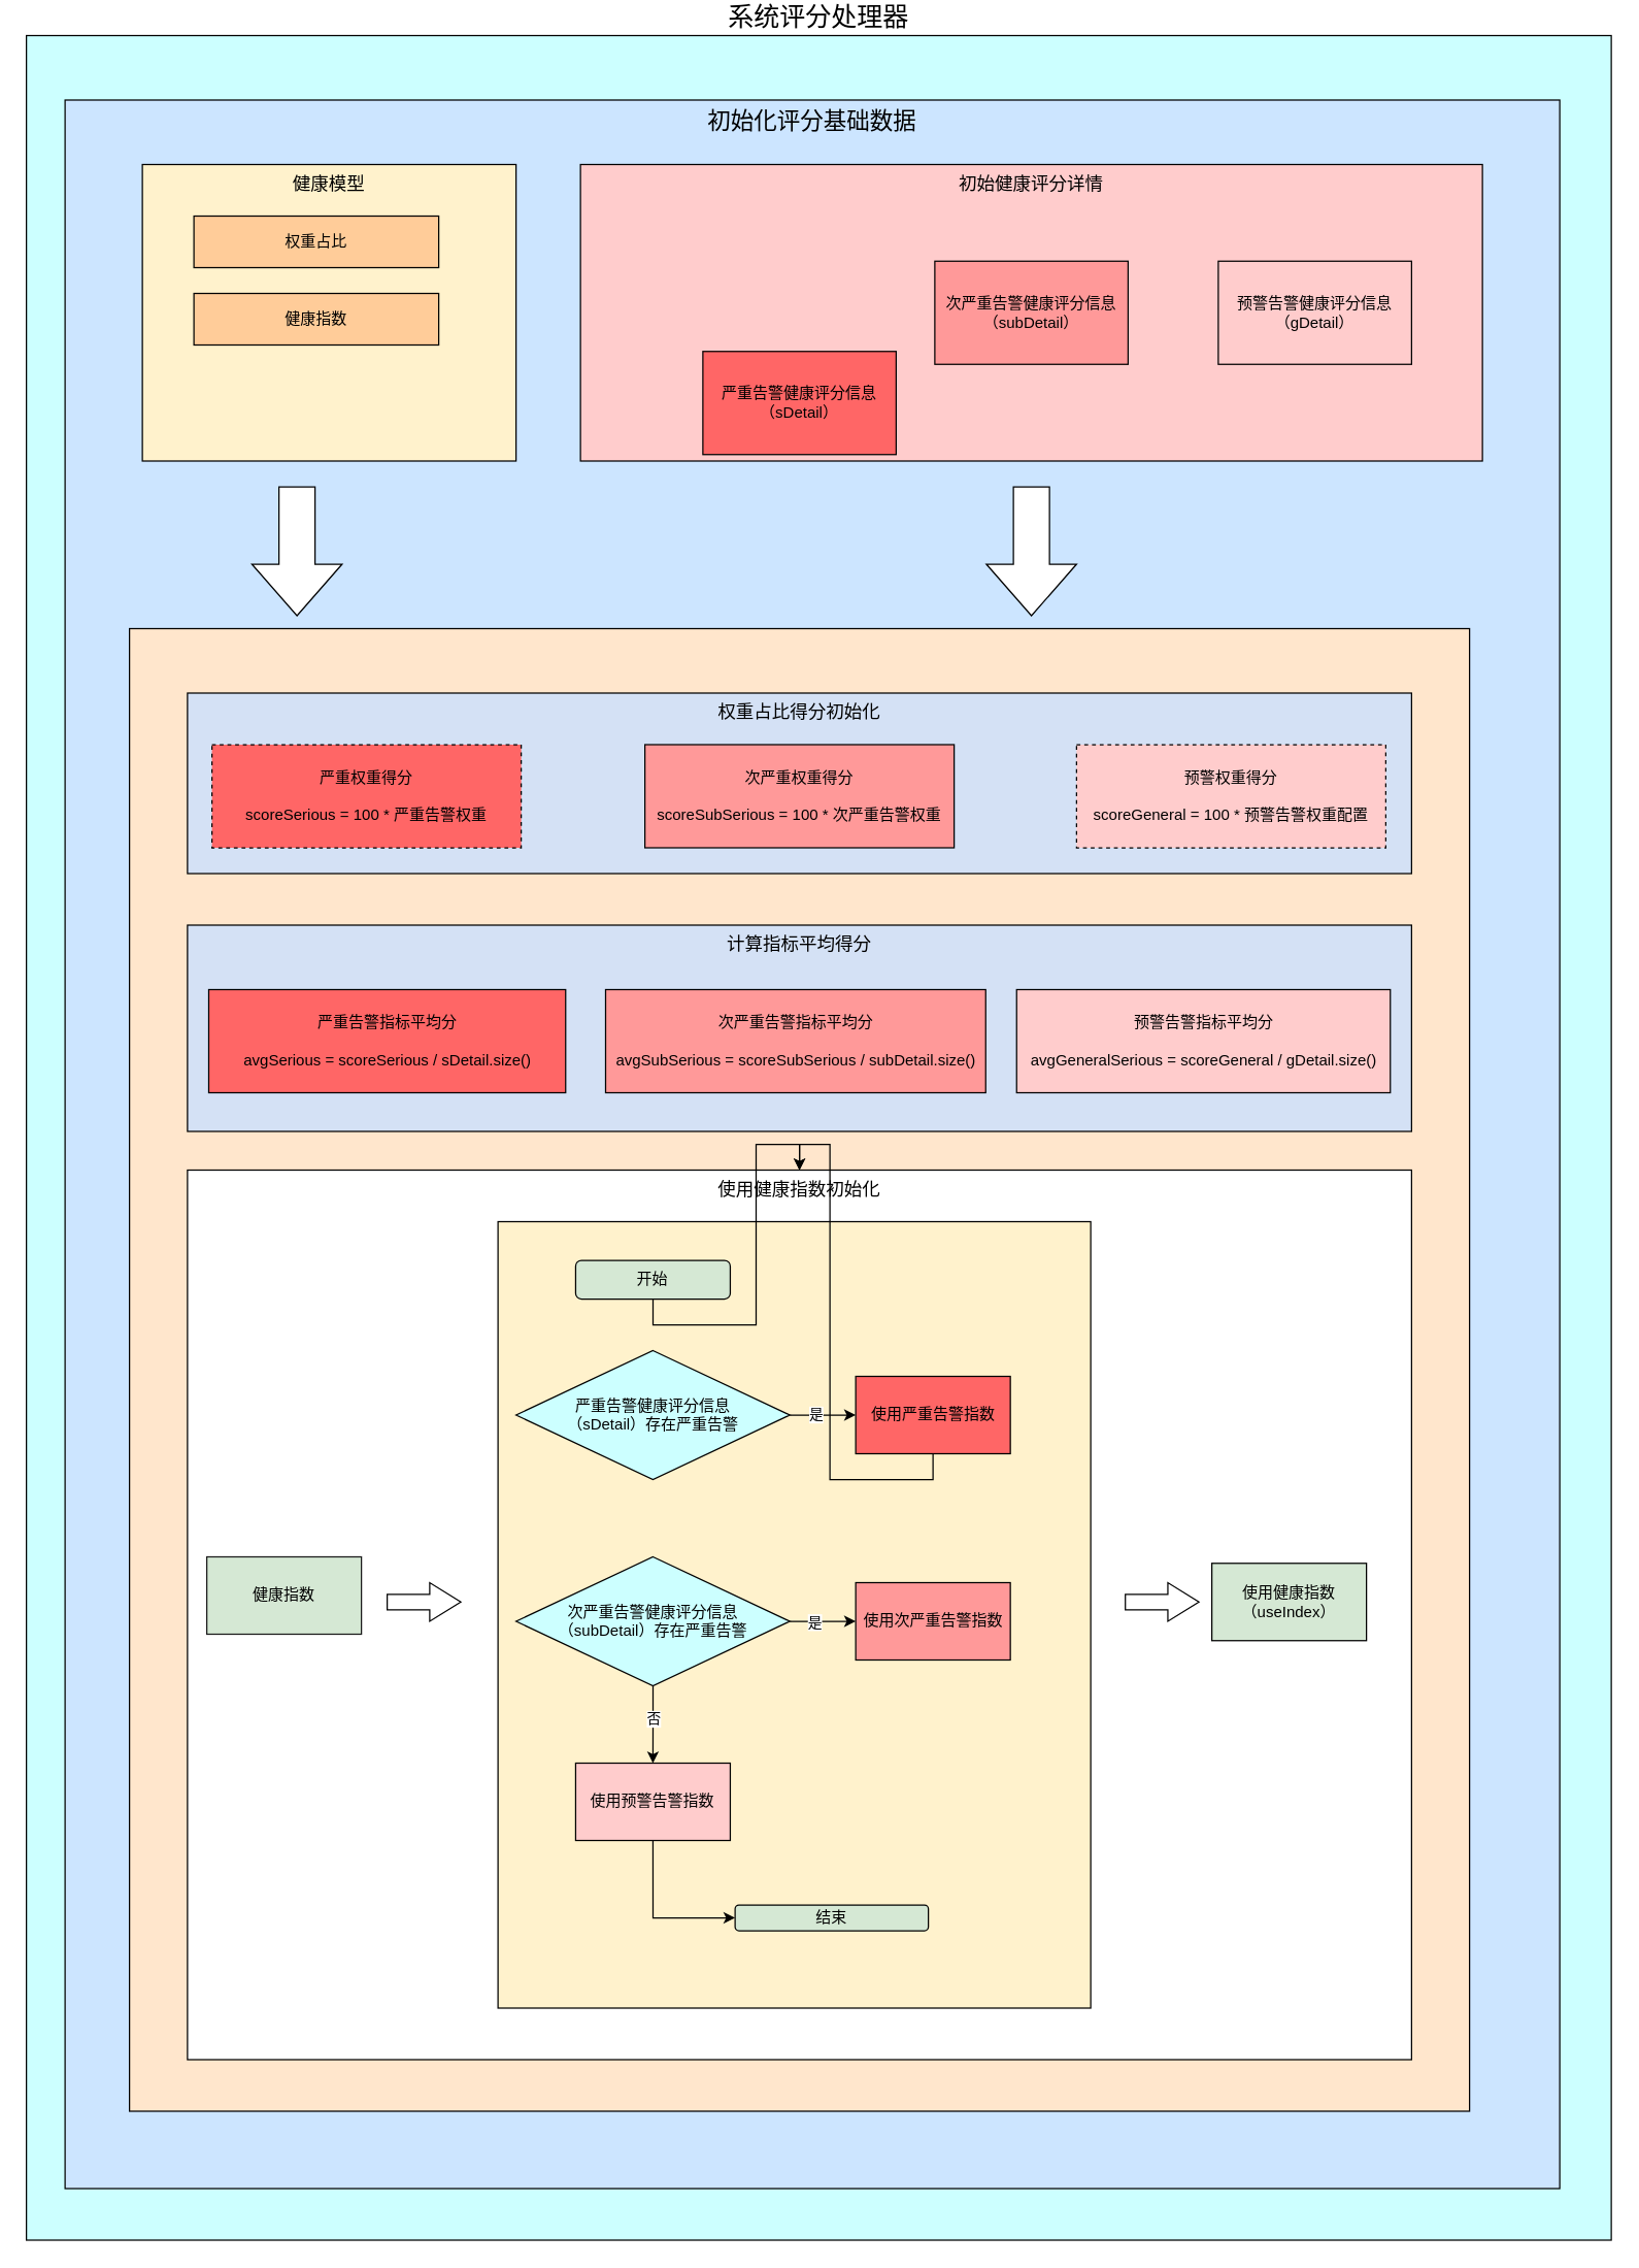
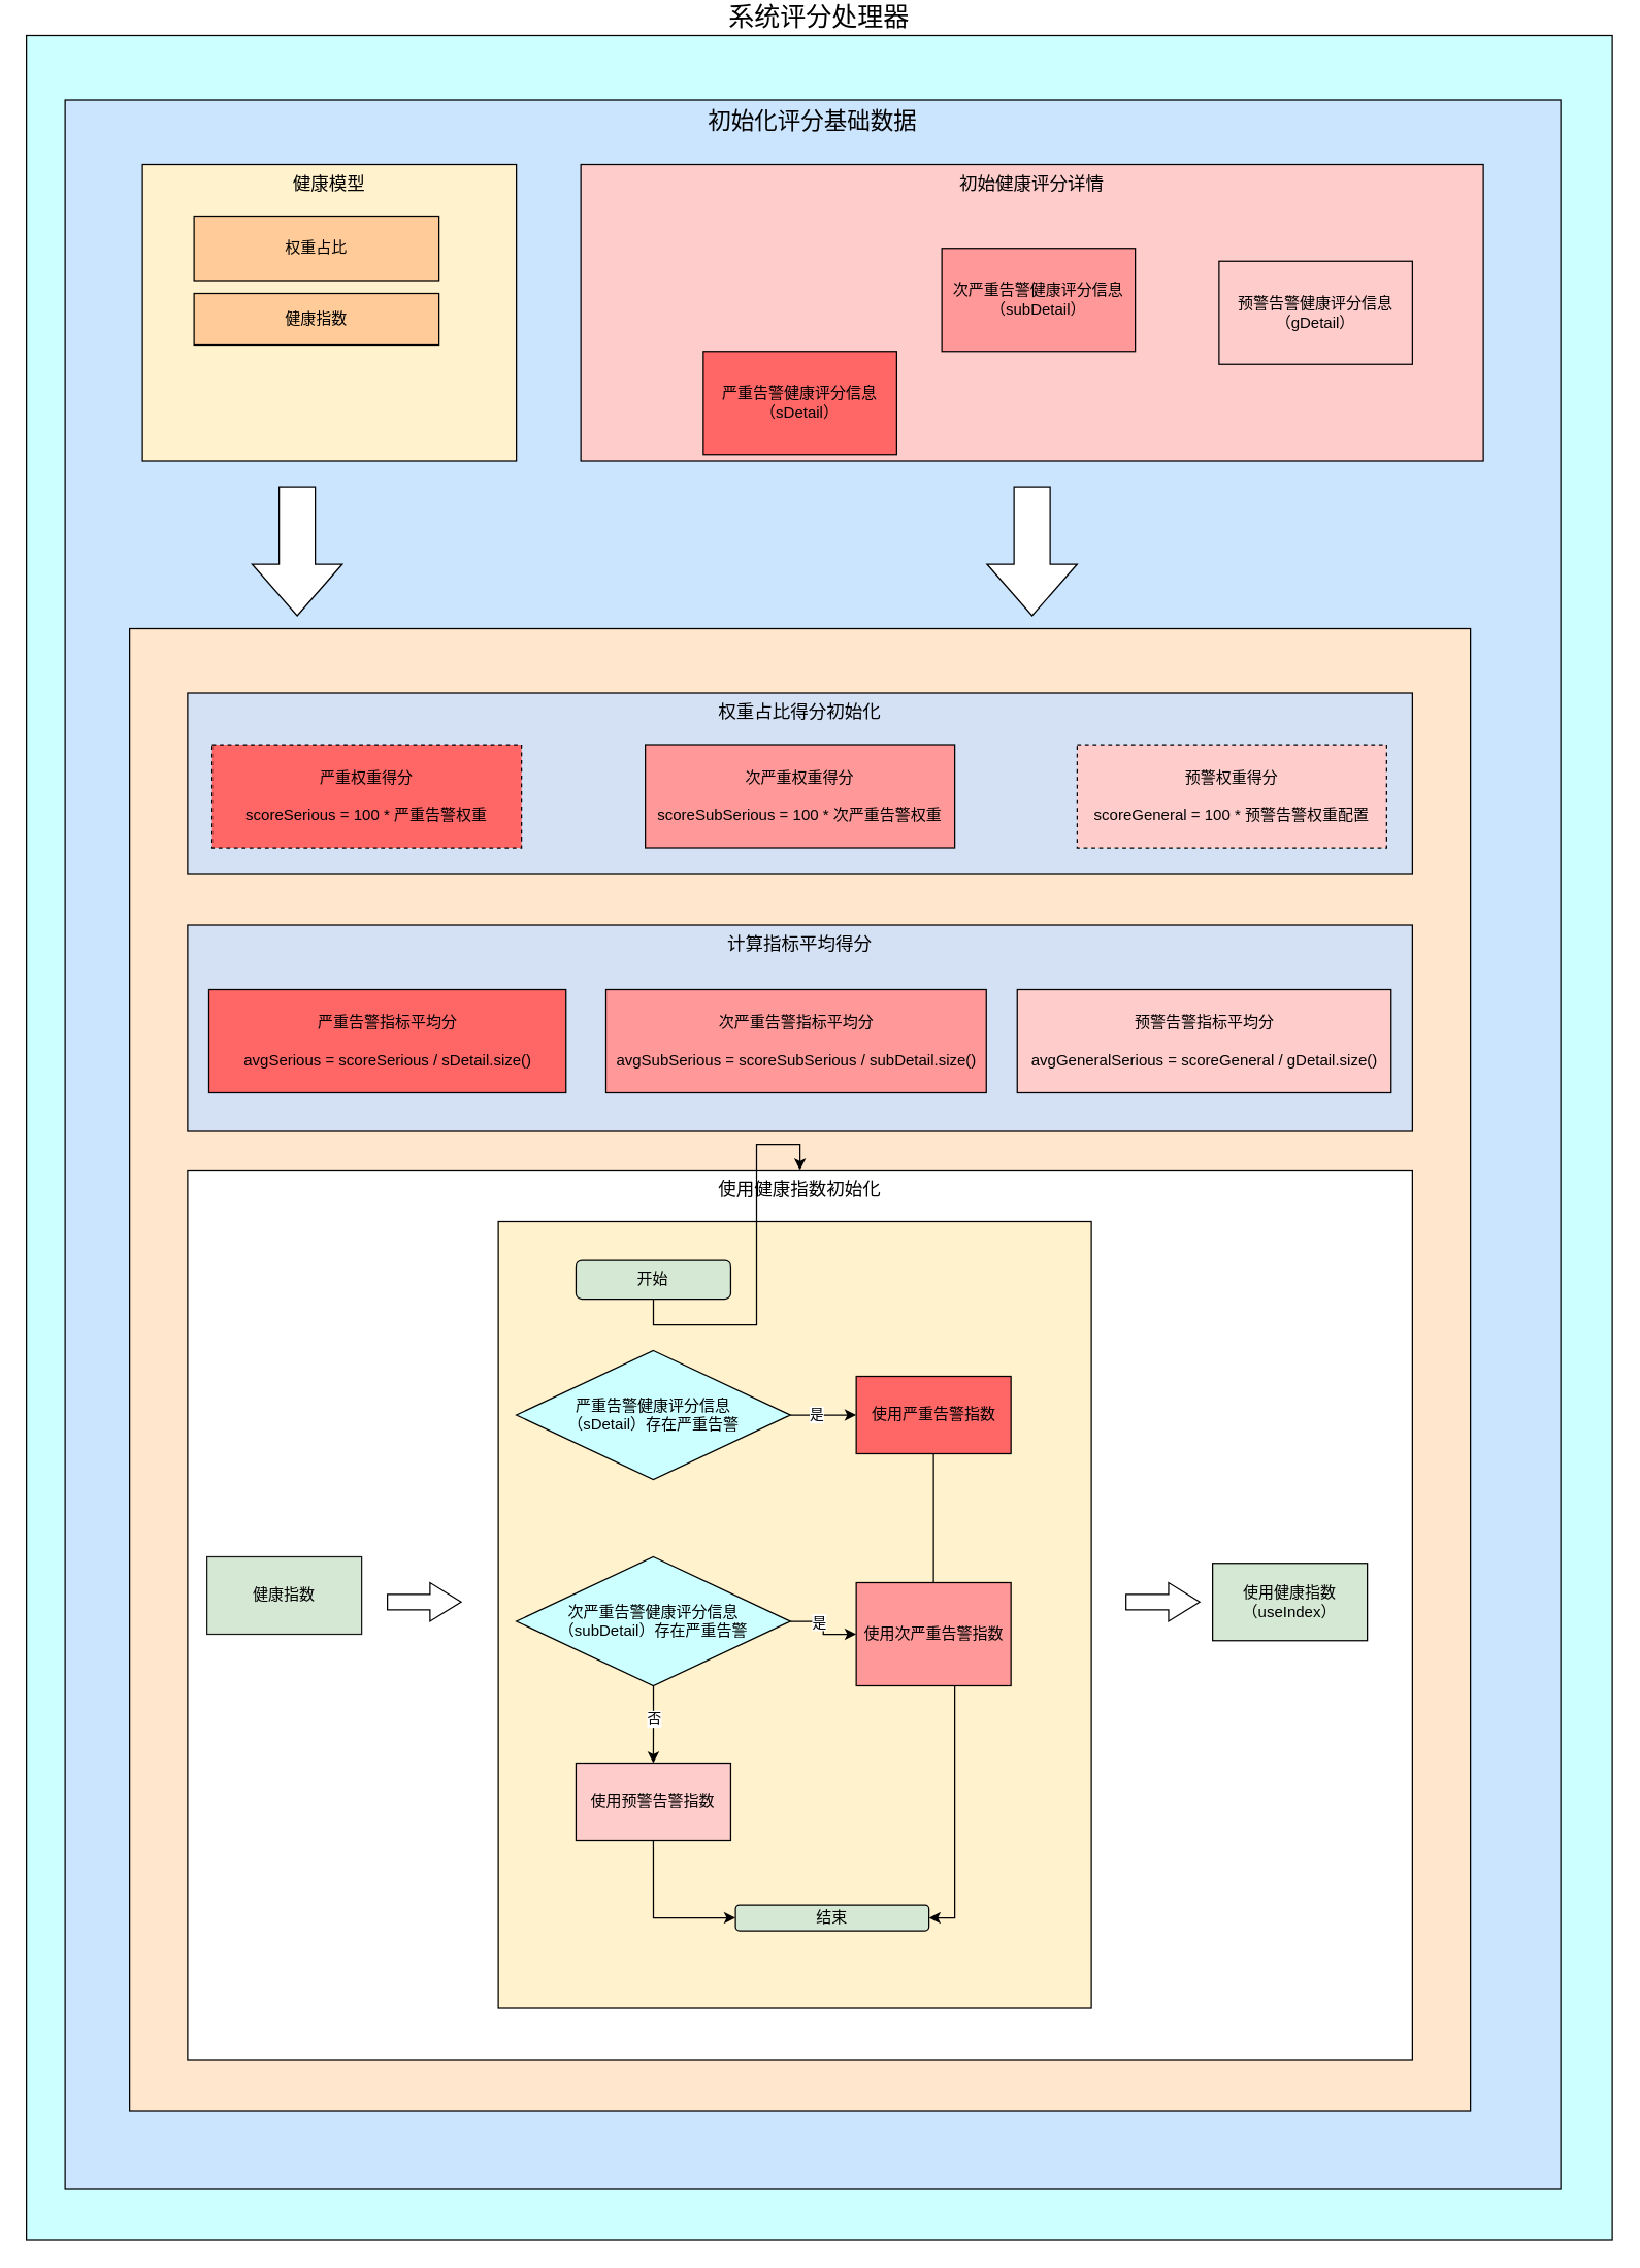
  <mxCell id="0" />
  <mxCell id="1" parent="0" />
  <mxCell id="2" value="系统评分处理器" style="rounded=0;whiteSpace=wrap;html=1;verticalAlign=bottom;labelPosition=center;verticalLabelPosition=top;align=center;fillColor=#CCFFFF;fontSize=20;" parent="1" vertex="1"><mxGeometry x="20" y="20" width="1230" height="1710" as="geometry" /></mxCell>
  <mxCell id="3" value="初始化评分基础数据" style="rounded=0;whiteSpace=wrap;html=1;verticalAlign=top;fillColor=#CCE5FF;fontSize=18;" parent="1" vertex="1"><mxGeometry x="50" y="70" width="1160" height="1620" as="geometry" /></mxCell>
  <mxCell id="4" value="健康模型" style="rounded=0;whiteSpace=wrap;html=1;verticalAlign=top;fillColor=#FFF2CC;fontSize=14;" parent="1" vertex="1"><mxGeometry x="110" y="120" width="290" height="230" as="geometry" /></mxCell>
- <mxCell id="5" value="权重占比" style="rounded=0;whiteSpace=wrap;html=1;fillColor=#FFCC99;" parent="1" vertex="1"><mxGeometry x="150" y="160" width="190" height="40" as="geometry" /></mxCell>
+ <mxCell id="5" value="权重占比" style="rounded=0;whiteSpace=wrap;html=1;fillColor=#FFCC99;" parent="1" vertex="1"><mxGeometry x="150" y="160" width="190" height="50" as="geometry" /></mxCell>
  <mxCell id="6" value="健康指数" style="rounded=0;whiteSpace=wrap;html=1;fillColor=#FFCC99;" parent="1" vertex="1"><mxGeometry x="150" y="220" width="190" height="40" as="geometry" /></mxCell>
  <mxCell id="7" value="" style="rounded=0;whiteSpace=wrap;html=1;verticalAlign=top;fillColor=#FFE6CC;" parent="1" vertex="1"><mxGeometry x="100" y="480" width="1040" height="1150" as="geometry" /></mxCell>
  <mxCell id="8" value="初始健康评分详情" style="rounded=0;whiteSpace=wrap;html=1;verticalAlign=top;fillColor=#FFCCCC;fontSize=14;" parent="1" vertex="1"><mxGeometry x="450" y="120" width="700" height="230" as="geometry" /></mxCell>
  <mxCell id="9" value="严重告警健康评分信息&lt;br&gt;（sDetail）" style="rounded=0;whiteSpace=wrap;html=1;fillColor=#FF6666;" parent="1" vertex="1"><mxGeometry x="545" y="265" width="150" height="80" as="geometry" /></mxCell>
- <mxCell id="10" value="次严重告警健康评分信息&lt;br&gt;（subDetail）" style="rounded=0;whiteSpace=wrap;html=1;fillColor=#FF9999;" parent="1" vertex="1"><mxGeometry x="725" y="195" width="150" height="80" as="geometry" /></mxCell>
+ <mxCell id="10" value="次严重告警健康评分信息&lt;br&gt;（subDetail）" style="rounded=0;whiteSpace=wrap;html=1;fillColor=#FF9999;" parent="1" vertex="1"><mxGeometry x="730" y="185" width="150" height="80" as="geometry" /></mxCell>
  <mxCell id="11" value="预警告警健康评分信息&lt;br&gt;（gDetail）" style="rounded=0;whiteSpace=wrap;html=1;fillColor=#FFCCCC;" parent="1" vertex="1"><mxGeometry x="945" y="195" width="150" height="80" as="geometry" /></mxCell>
  <mxCell id="12" value="权重占比得分初始化" style="rounded=0;whiteSpace=wrap;html=1;verticalAlign=top;fillColor=#D4E1F5;fontSize=14;" vertex="1" parent="1"><mxGeometry x="145" y="530" width="950" height="140" as="geometry" /></mxCell>
  <mxCell id="13" value="严重权重得分&lt;br&gt;&lt;br&gt;scoreSerious = 100 * 严重告警权重" style="rounded=0;whiteSpace=wrap;html=1;fillColor=#FF6666;dashed=1;" vertex="1" parent="1"><mxGeometry x="164" y="570" width="240" height="80" as="geometry" /></mxCell>
  <mxCell id="14" value="次严重权重得分&lt;br&gt;&lt;br&gt;scoreSubSerious = 100 * 次严重告警权重" style="rounded=0;whiteSpace=wrap;html=1;fillColor=#FF9999;" vertex="1" parent="1"><mxGeometry x="500" y="570" width="240" height="80" as="geometry" /></mxCell>
  <mxCell id="15" value="预警权重得分&lt;br&gt;&lt;br&gt;scoreGeneral = 100 * 预警告警权重配置" style="rounded=0;whiteSpace=wrap;html=1;fillColor=#FFCCCC;dashed=1;" vertex="1" parent="1"><mxGeometry x="835" y="570" width="240" height="80" as="geometry" /></mxCell>
  <mxCell id="16" value="计算指标平均得分" style="rounded=0;whiteSpace=wrap;html=1;verticalAlign=top;fillColor=#D4E1F5;fontSize=14;" vertex="1" parent="1"><mxGeometry x="145" y="710" width="950" height="160" as="geometry" /></mxCell>
  <mxCell id="17" value="严重告警指标平均分&lt;br&gt;&lt;br&gt;avgSerious = scoreSerious / sDetail.size()" style="rounded=0;whiteSpace=wrap;html=1;flipH=1;flipV=1;fillColor=#FF6666;" vertex="1" parent="1"><mxGeometry x="161.5" y="760" width="277" height="80" as="geometry" /></mxCell>
  <mxCell id="18" value="次严重告警指标平均分&lt;br&gt;&lt;br&gt;avgSubSerious = scoreSubSerious / subDetail.size()" style="rounded=0;whiteSpace=wrap;html=1;flipH=1;flipV=1;fillColor=#FF9999;" vertex="1" parent="1"><mxGeometry x="469.5" y="760" width="295" height="80" as="geometry" /></mxCell>
  <mxCell id="19" value="预警告警指标平均分&lt;br&gt;&lt;br&gt;avgGeneralSerious = scoreGeneral / gDetail.size()" style="rounded=0;whiteSpace=wrap;html=1;flipH=1;flipV=1;fillColor=#FFCCCC;" vertex="1" parent="1"><mxGeometry x="788.5" y="760" width="290" height="80" as="geometry" /></mxCell>
  <mxCell id="20" value="使用健康指数初始化" style="rounded=0;whiteSpace=wrap;html=1;verticalAlign=top;fillColor=#ffffff;fontSize=14;" vertex="1" parent="1"><mxGeometry x="145" y="900" width="950" height="690" as="geometry" /></mxCell>
  <mxCell id="21" value="" style="rounded=0;whiteSpace=wrap;html=1;strokeWidth=1;fillColor=#FFF2CC;" vertex="1" parent="1"><mxGeometry x="386" y="940" width="460" height="610" as="geometry" /></mxCell>
  <mxCell id="22" style="edgeStyle=orthogonalEdgeStyle;rounded=0;orthogonalLoop=1;jettySize=auto;html=1;" edge="1" parent="1" source="23" target="20"><mxGeometry relative="1" as="geometry" /></mxCell>
  <mxCell id="23" value="开始" style="rounded=1;whiteSpace=wrap;html=1;fillColor=#D5E8D4;" vertex="1" parent="1"><mxGeometry x="446.25" y="970" width="120" height="30" as="geometry" /></mxCell>
  <mxCell id="24" style="edgeStyle=orthogonalEdgeStyle;rounded=0;orthogonalLoop=1;jettySize=auto;html=1;entryX=0;entryY=0.5;entryDx=0;entryDy=0;" edge="1" parent="1" source="26" target="28"><mxGeometry relative="1" as="geometry" /></mxCell>
  <mxCell id="25" value="是&lt;br&gt;" style="edgeLabel;html=1;align=center;verticalAlign=middle;resizable=0;points=[];" vertex="1" connectable="0" parent="24"><mxGeometry x="-0.207" y="1" relative="1" as="geometry"><mxPoint as="offset" /></mxGeometry></mxCell>
  <mxCell id="26" value="严重告警健康评分信息&lt;br&gt;（sDetail）存在严重告警" style="strokeWidth=1;html=1;shape=mxgraph.flowchart.decision;whiteSpace=wrap;fillColor=#CCFFFF;" vertex="1" parent="1"><mxGeometry x="400" y="1040" width="212.5" height="100" as="geometry" /></mxCell>
- <mxCell id="27" style="edgeStyle=orthogonalEdgeStyle;rounded=0;orthogonalLoop=1;jettySize=auto;html=1;fontSize=14;" edge="1" parent="1" source="28" target="20"><mxGeometry relative="1" as="geometry" /></mxCell>
+ <mxCell id="27" style="edgeStyle=orthogonalEdgeStyle;rounded=0;orthogonalLoop=1;jettySize=auto;html=1;entryX=1;entryY=0.5;entryDx=0;entryDy=0;fontSize=14;" edge="1" parent="1" source="28" target="38"><mxGeometry relative="1" as="geometry" /></mxCell>
  <mxCell id="28" value="使用严重告警指数" style="rounded=0;whiteSpace=wrap;html=1;fillColor=#FF6666;" vertex="1" parent="1"><mxGeometry x="663.62" y="1060" width="120" height="60" as="geometry" /></mxCell>
  <mxCell id="29" style="edgeStyle=orthogonalEdgeStyle;rounded=0;orthogonalLoop=1;jettySize=auto;html=1;" edge="1" parent="1" source="33" target="34"><mxGeometry relative="1" as="geometry" /></mxCell>
  <mxCell id="30" value="是" style="edgeLabel;html=1;align=center;verticalAlign=middle;resizable=0;points=[];" vertex="1" connectable="0" parent="29"><mxGeometry x="-0.265" relative="1" as="geometry"><mxPoint as="offset" /></mxGeometry></mxCell>
  <mxCell id="31" style="edgeStyle=orthogonalEdgeStyle;rounded=0;orthogonalLoop=1;jettySize=auto;html=1;" edge="1" parent="1" source="33"><mxGeometry relative="1" as="geometry"><mxPoint x="506.25" y="1360" as="targetPoint" /></mxGeometry></mxCell>
  <mxCell id="32" value="否" style="edgeLabel;html=1;align=center;verticalAlign=middle;resizable=0;points=[];" vertex="1" connectable="0" parent="31"><mxGeometry x="-0.159" relative="1" as="geometry"><mxPoint as="offset" /></mxGeometry></mxCell>
  <mxCell id="33" value="次严重告警健康评分信息&lt;br&gt;（subDetail）存在严重告警" style="strokeWidth=1;html=1;shape=mxgraph.flowchart.decision;whiteSpace=wrap;fillColor=#CCFFFF;" vertex="1" parent="1"><mxGeometry x="400" y="1200" width="212.5" height="100" as="geometry" /></mxCell>
- <mxCell id="34" value="使用次严重告警指数" style="rounded=0;whiteSpace=wrap;html=1;fillColor=#FF9999;" vertex="1" parent="1"><mxGeometry x="663.62" y="1220" width="120" height="60" as="geometry" /></mxCell>
+ <mxCell id="34" value="使用次严重告警指数" style="rounded=0;whiteSpace=wrap;html=1;fillColor=#FF9999;" vertex="1" parent="1"><mxGeometry x="663.62" y="1220" width="120" height="80" as="geometry" /></mxCell>
  <mxCell id="35" style="edgeStyle=orthogonalEdgeStyle;rounded=0;orthogonalLoop=1;jettySize=auto;html=1;entryX=0;entryY=0.5;entryDx=0;entryDy=0;fontSize=14;exitX=0.5;exitY=1;exitDx=0;exitDy=0;" edge="1" parent="1" source="36" target="38"><mxGeometry relative="1" as="geometry" /></mxCell>
  <mxCell id="36" value="使用预警告警指数" style="rounded=0;whiteSpace=wrap;html=1;fillColor=#FFCCCC;" vertex="1" parent="1"><mxGeometry x="446.25" y="1360" width="120" height="60" as="geometry" /></mxCell>
  <mxCell id="37" value="健康指数" style="rounded=0;whiteSpace=wrap;html=1;strokeWidth=1;fillColor=#d5e8d4;strokeColor=#1A1A1A;" vertex="1" parent="1"><mxGeometry x="160" y="1200" width="120" height="60" as="geometry" /></mxCell>
  <mxCell id="38" value="结束" style="rounded=1;whiteSpace=wrap;html=1;fillColor=#D5E8D4;" vertex="1" parent="1"><mxGeometry x="570" y="1470" width="150" height="20" as="geometry" /></mxCell>
  <mxCell id="39" value="" style="html=1;shadow=0;dashed=0;align=center;verticalAlign=middle;shape=mxgraph.arrows2.arrow;dy=0.6;dx=24.14;notch=0;strokeWidth=1;" vertex="1" parent="1"><mxGeometry x="872.86" y="1220" width="57.14" height="30" as="geometry" /></mxCell>
  <mxCell id="40" value="使用健康指数&lt;br&gt;（useIndex）" style="rounded=0;whiteSpace=wrap;html=1;strokeWidth=1;fillColor=#d5e8d4;strokeColor=#000000;" vertex="1" parent="1"><mxGeometry x="940" y="1205" width="120" height="60" as="geometry" /></mxCell>
  <mxCell id="41" value="" style="html=1;shadow=0;dashed=0;align=center;verticalAlign=middle;shape=mxgraph.arrows2.arrow;dy=0.6;dx=24.14;notch=0;strokeWidth=1;" vertex="1" parent="1"><mxGeometry x="300" y="1220" width="57.14" height="30" as="geometry" /></mxCell>
  <mxCell id="42" value="" style="html=1;shadow=0;dashed=0;align=center;verticalAlign=middle;shape=mxgraph.arrows2.arrow;dy=0.6;dx=40;direction=south;notch=0;fontColor=#CCFFFF;fillColor=#FFFFFF;" vertex="1" parent="1"><mxGeometry x="765" y="370" width="70" height="100" as="geometry" /></mxCell>
  <mxCell id="43" value="" style="html=1;shadow=0;dashed=0;align=center;verticalAlign=middle;shape=mxgraph.arrows2.arrow;dy=0.6;dx=40;direction=south;notch=0;fontColor=#CCFFFF;fillColor=#FFFFFF;" vertex="1" parent="1"><mxGeometry x="195" y="370" width="70" height="100" as="geometry" /></mxCell>
